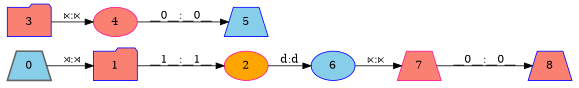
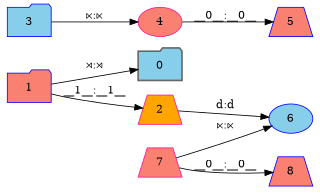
  digraph {
    nodesep=0.25
    rankdir=LR
    ranksep=0.4
    node [color=blue fillcolor=salmon fontsize=14 shape=trapezium style="solid,filled"]
    edge [fontsize=14]
-   n1 [color=gray40 fillcolor=skyblue label=0 style="bold,filled"]
+   n1 [color=gray40 fillcolor=skyblue label=0 shape=folder style="bold,filled"]
    n2 [label=1 shape=folder]
-   n3 [color=deeppink fillcolor=orange label=2 shape=ellipse]
+   n3 [color=deeppink fillcolor=orange label=2]
    n4 [fillcolor=skyblue label=6 shape=ellipse]
-   n5 [label=3 shape=folder]
+   n5 [fillcolor=skyblue label=3 shape=folder]
    n6 [color=deeppink label=4 shape=ellipse]
    n7 [color=deeppink label=7]
-   n8 [fillcolor=skyblue label=5]
+   n8 [label=5]
    n9 [label=8]
-   n1 -> n2 [label="⋊:⋊"]
+   n2 -> n1 [label="⋊:⋊"]
    n2 -> n3 [label="__1__:__1__"]
    n3 -> n4 [label="d:d"]
-   n4 -> n7 [label="⋉:⋉"]
+   n7 -> n4 [label="⋉:⋉"]
    n5 -> n6 [label="⋉:⋉"]
    n6 -> n8 [label="__0__:__0__"]
    n7 -> n9 [label="__0__:__0__"]
  }
